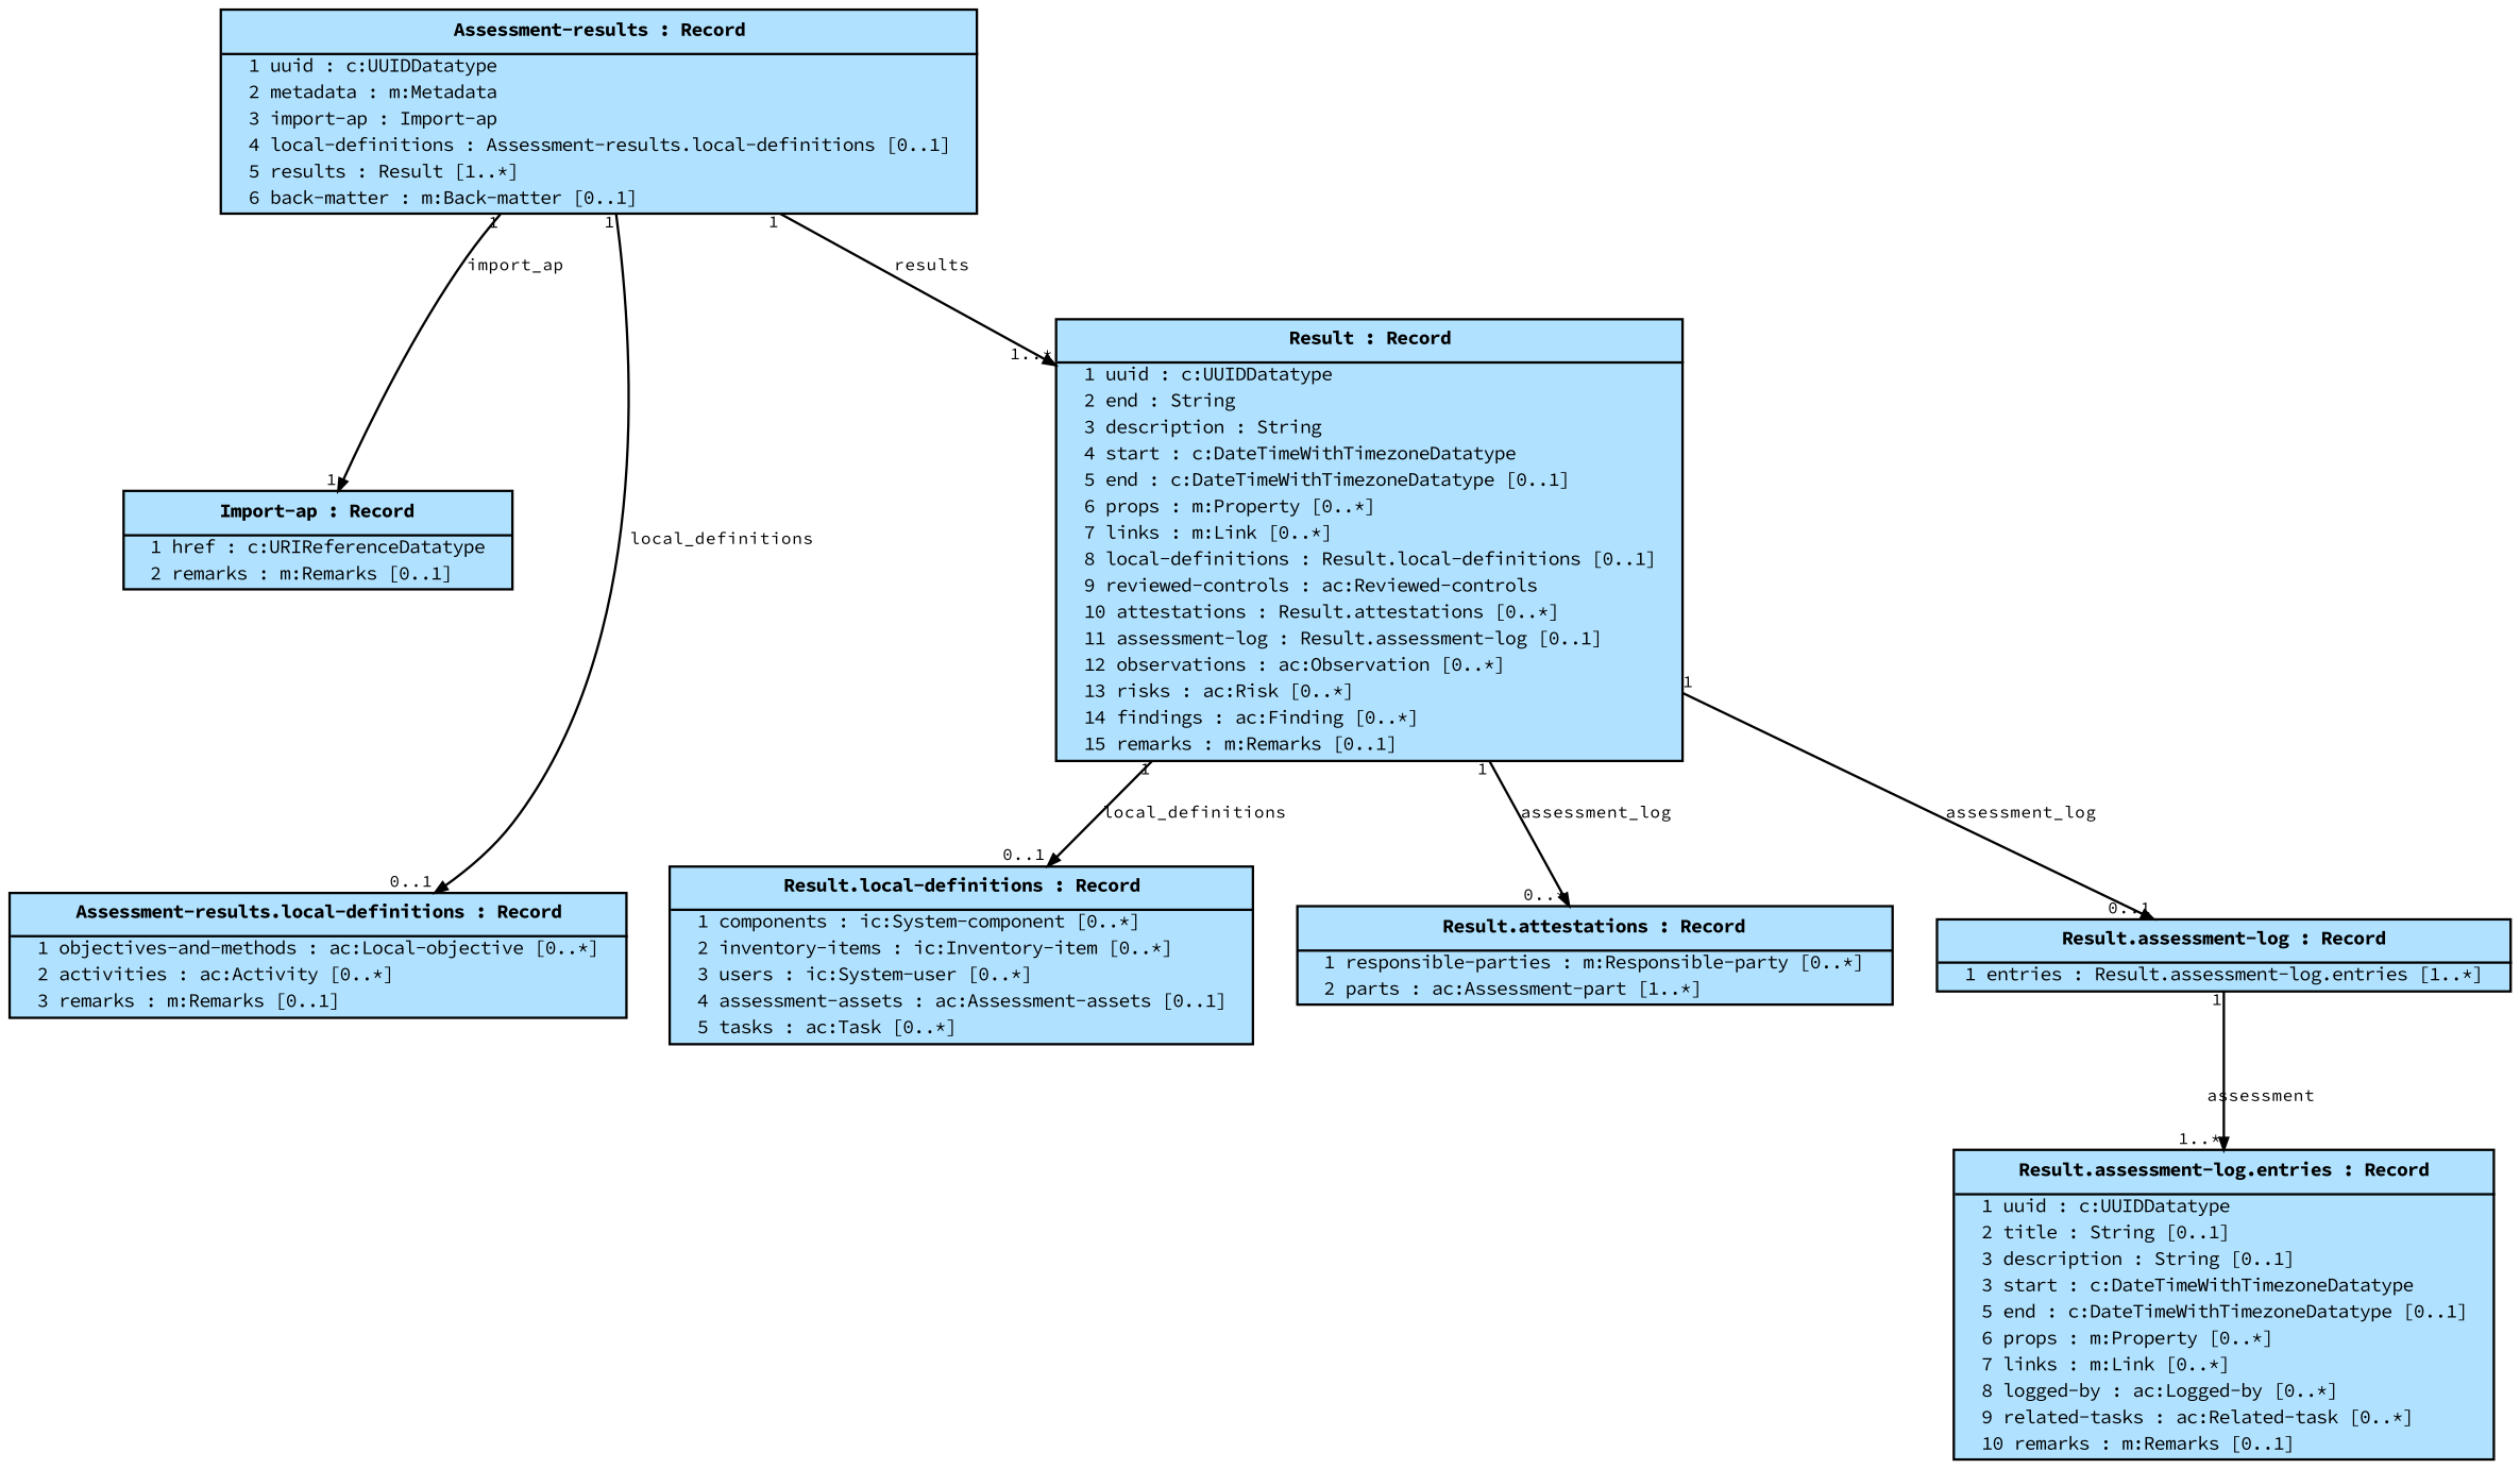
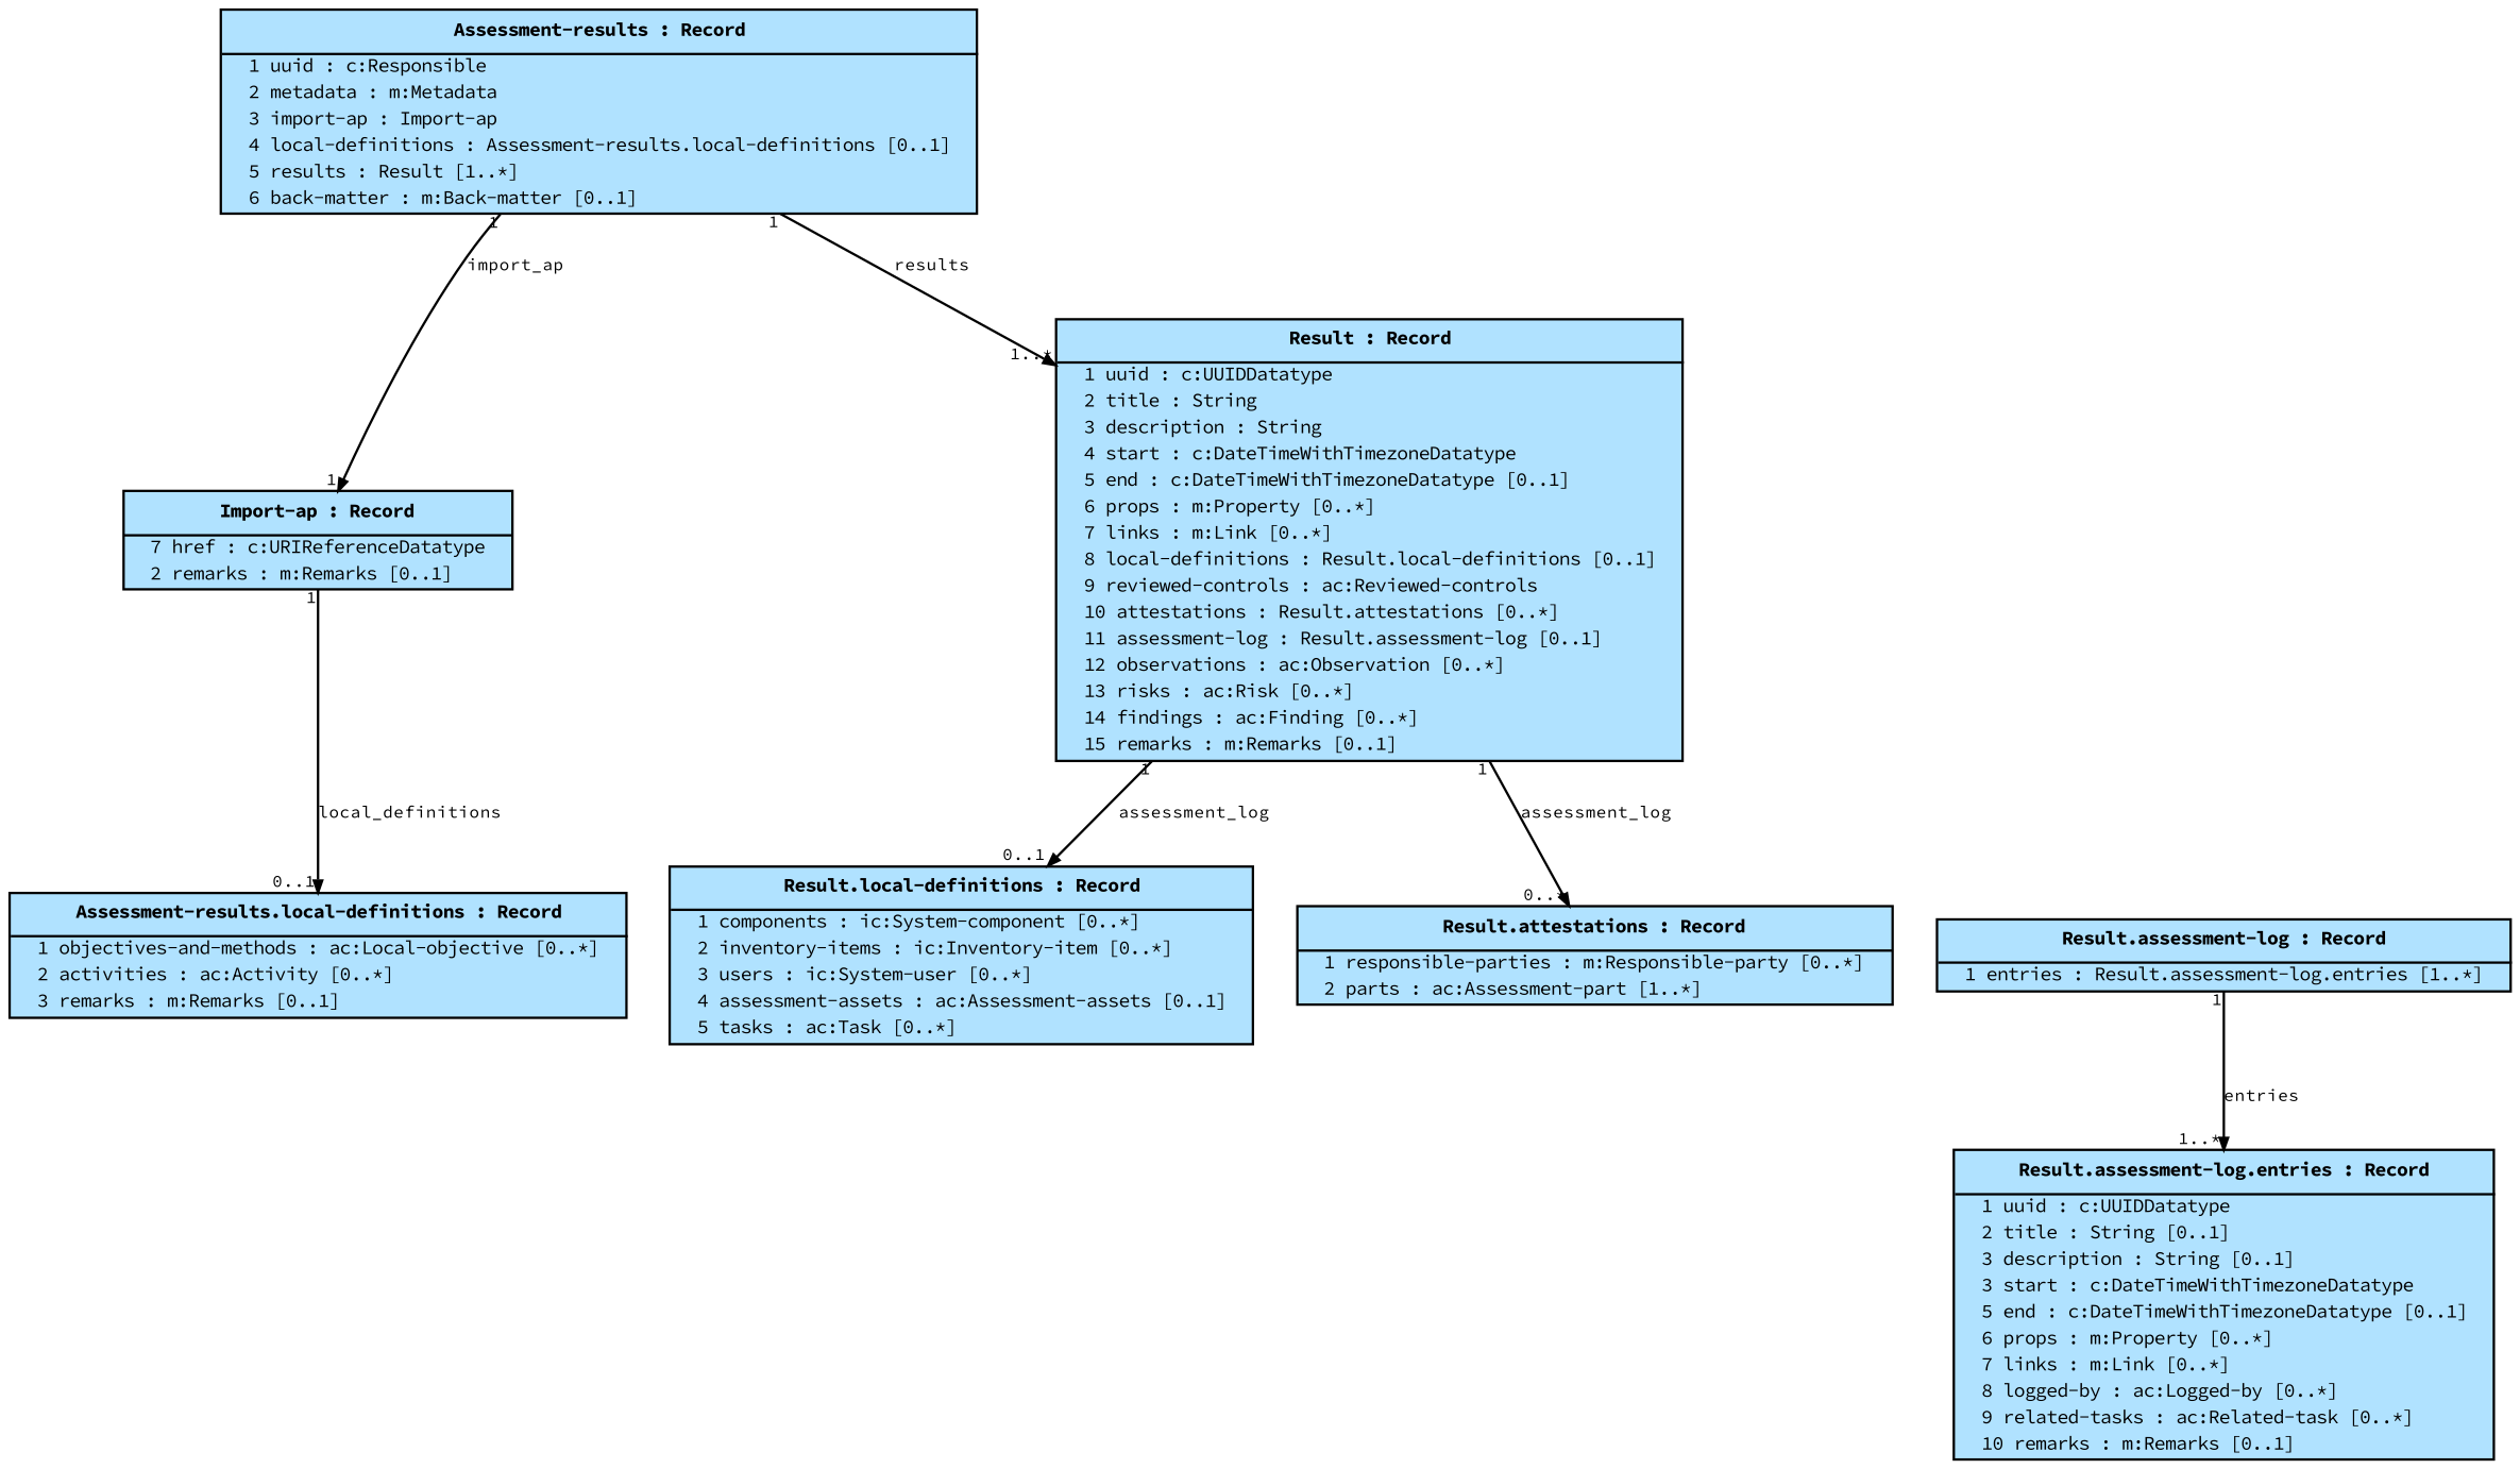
  digraph {
    fontname="Source Code Pro"
    fontsize=12
    node [fillcolor=lightskyblue1 fontname="Source Code Pro" fontsize=8 shape=plain style=filled]
    edge [arrowsize=0.5 fontname="Source Code Pro" fontsize=7 headlabel="0..1" labelangle=45.0 labeldistance=0.9 taillabel=1]
-   n1 [label=<<table cellborder="0" cellpadding="1" cellspacing="0"> <tr><td cellpadding="4"><b>  Assessment-results : Record  </b></td></tr><hr/>   <tr><td align="left">  1 uuid : c:UUIDDatatype  </td></tr>   <tr><td align="left">  2 metadata : m:Metadata  </td></tr>   <tr><td align="left">  3 import-ap : Import-ap  </td></tr>   <tr><td align="left">  4 local-definitions : Assessment-results.local-definitions [0..1]  </td></tr>   <tr><td align="left">  5 results : Result [1..*]  </td></tr>   <tr><td align="left">  6 back-matter : m:Back-matter [0..1]  </td></tr> </table>>]
-   n2 [label=<<table cellborder="0" cellpadding="1" cellspacing="0"> <tr><td cellpadding="4"><b>  Import-ap : Record  </b></td></tr><hr/>   <tr><td align="left">  1 href : c:URIReferenceDatatype  </td></tr>   <tr><td align="left">  2 remarks : m:Remarks [0..1]  </td></tr> </table>>]
+   n1 [label=<<table cellborder="0" cellpadding="1" cellspacing="0"> <tr><td cellpadding="4"><b>  Assessment-results : Record  </b></td></tr><hr/>   <tr><td align="left">  1 uuid : c:Responsible  </td></tr>   <tr><td align="left">  2 metadata : m:Metadata  </td></tr>   <tr><td align="left">  3 import-ap : Import-ap  </td></tr>   <tr><td align="left">  4 local-definitions : Assessment-results.local-definitions [0..1]  </td></tr>   <tr><td align="left">  5 results : Result [1..*]  </td></tr>   <tr><td align="left">  6 back-matter : m:Back-matter [0..1]  </td></tr> </table>>]
+   n2 [label=<<table cellborder="0" cellpadding="1" cellspacing="0"> <tr><td cellpadding="4"><b>  Import-ap : Record  </b></td></tr><hr/>   <tr><td align="left">  7 href : c:URIReferenceDatatype  </td></tr>   <tr><td align="left">  2 remarks : m:Remarks [0..1]  </td></tr> </table>>]
    n3 [label=<<table cellborder="0" cellpadding="1" cellspacing="0"> <tr><td cellpadding="4"><b>  Assessment-results.local-definitions : Record  </b></td></tr><hr/>   <tr><td align="left">  1 objectives-and-methods : ac:Local-objective [0..*]  </td></tr>   <tr><td align="left">  2 activities : ac:Activity [0..*]  </td></tr>   <tr><td align="left">  3 remarks : m:Remarks [0..1]  </td></tr> </table>>]
-   n4 [label=<<table cellborder="0" cellpadding="1" cellspacing="0"> <tr><td cellpadding="4"><b>  Result : Record  </b></td></tr><hr/>   <tr><td align="left">  1 uuid : c:UUIDDatatype  </td></tr>   <tr><td align="left">  2 end : String  </td></tr>   <tr><td align="left">  3 description : String  </td></tr>   <tr><td align="left">  4 start : c:DateTimeWithTimezoneDatatype  </td></tr>   <tr><td align="left">  5 end : c:DateTimeWithTimezoneDatatype [0..1]  </td></tr>   <tr><td align="left">  6 props : m:Property [0..*]  </td></tr>   <tr><td align="left">  7 links : m:Link [0..*]  </td></tr>   <tr><td align="left">  8 local-definitions : Result.local-definitions [0..1]  </td></tr>   <tr><td align="left">  9 reviewed-controls : ac:Reviewed-controls  </td></tr>   <tr><td align="left">  10 attestations : Result.attestations [0..*]  </td></tr>   <tr><td align="left">  11 assessment-log : Result.assessment-log [0..1]  </td></tr>   <tr><td align="left">  12 observations : ac:Observation [0..*]  </td></tr>   <tr><td align="left">  13 risks : ac:Risk [0..*]  </td></tr>   <tr><td align="left">  14 findings : ac:Finding [0..*]  </td></tr>   <tr><td align="left">  15 remarks : m:Remarks [0..1]  </td></tr> </table>>]
+   n4 [label=<<table cellborder="0" cellpadding="1" cellspacing="0"> <tr><td cellpadding="4"><b>  Result : Record  </b></td></tr><hr/>   <tr><td align="left">  1 uuid : c:UUIDDatatype  </td></tr>   <tr><td align="left">  2 title : String  </td></tr>   <tr><td align="left">  3 description : String  </td></tr>   <tr><td align="left">  4 start : c:DateTimeWithTimezoneDatatype  </td></tr>   <tr><td align="left">  5 end : c:DateTimeWithTimezoneDatatype [0..1]  </td></tr>   <tr><td align="left">  6 props : m:Property [0..*]  </td></tr>   <tr><td align="left">  7 links : m:Link [0..*]  </td></tr>   <tr><td align="left">  8 local-definitions : Result.local-definitions [0..1]  </td></tr>   <tr><td align="left">  9 reviewed-controls : ac:Reviewed-controls  </td></tr>   <tr><td align="left">  10 attestations : Result.attestations [0..*]  </td></tr>   <tr><td align="left">  11 assessment-log : Result.assessment-log [0..1]  </td></tr>   <tr><td align="left">  12 observations : ac:Observation [0..*]  </td></tr>   <tr><td align="left">  13 risks : ac:Risk [0..*]  </td></tr>   <tr><td align="left">  14 findings : ac:Finding [0..*]  </td></tr>   <tr><td align="left">  15 remarks : m:Remarks [0..1]  </td></tr> </table>>]
    n5 [label=<<table cellborder="0" cellpadding="1" cellspacing="0"> <tr><td cellpadding="4"><b>  Result.local-definitions : Record  </b></td></tr><hr/>   <tr><td align="left">  1 components : ic:System-component [0..*]  </td></tr>   <tr><td align="left">  2 inventory-items : ic:Inventory-item [0..*]  </td></tr>   <tr><td align="left">  3 users : ic:System-user [0..*]  </td></tr>   <tr><td align="left">  4 assessment-assets : ac:Assessment-assets [0..1]  </td></tr>   <tr><td align="left">  5 tasks : ac:Task [0..*]  </td></tr> </table>>]
    n6 [label=<<table cellborder="0" cellpadding="1" cellspacing="0"> <tr><td cellpadding="4"><b>  Result.attestations : Record  </b></td></tr><hr/>   <tr><td align="left">  1 responsible-parties : m:Responsible-party [0..*]  </td></tr>   <tr><td align="left">  2 parts : ac:Assessment-part [1..*]  </td></tr> </table>>]
    n7 [label=<<table cellborder="0" cellpadding="1" cellspacing="0"> <tr><td cellpadding="4"><b>  Result.assessment-log : Record  </b></td></tr><hr/>   <tr><td align="left">  1 entries : Result.assessment-log.entries [1..*]  </td></tr> </table>>]
    n8 [label=<<table cellborder="0" cellpadding="1" cellspacing="0"> <tr><td cellpadding="4"><b>  Result.assessment-log.entries : Record  </b></td></tr><hr/>   <tr><td align="left">  1 uuid : c:UUIDDatatype  </td></tr>   <tr><td align="left">  2 title : String [0..1]  </td></tr>   <tr><td align="left">  3 description : String [0..1]  </td></tr>   <tr><td align="left">  3 start : c:DateTimeWithTimezoneDatatype  </td></tr>   <tr><td align="left">  5 end : c:DateTimeWithTimezoneDatatype [0..1]  </td></tr>   <tr><td align="left">  6 props : m:Property [0..*]  </td></tr>   <tr><td align="left">  7 links : m:Link [0..*]  </td></tr>   <tr><td align="left">  8 logged-by : ac:Logged-by [0..*]  </td></tr>   <tr><td align="left">  9 related-tasks : ac:Related-task [0..*]  </td></tr>   <tr><td align="left">  10 remarks : m:Remarks [0..1]  </td></tr> </table>>]
    n1 -> n2 [headlabel=1 label=import_ap]
-   n1 -> n3 [label=local_definitions]
+   n2 -> n3 [label=local_definitions]
    n1 -> n4 [headlabel="1..*" label=results]
-   n4 -> n5 [label=local_definitions]
+   n4 -> n5 [label=assessment_log]
    n4 -> n6 [headlabel="0..*" label=assessment_log]
-   n4 -> n7 [label=assessment_log]
-   n7 -> n8 [headlabel="1..*" label=assessment]
+   n7 -> n8 [headlabel="1..*" label=entries]
  }
